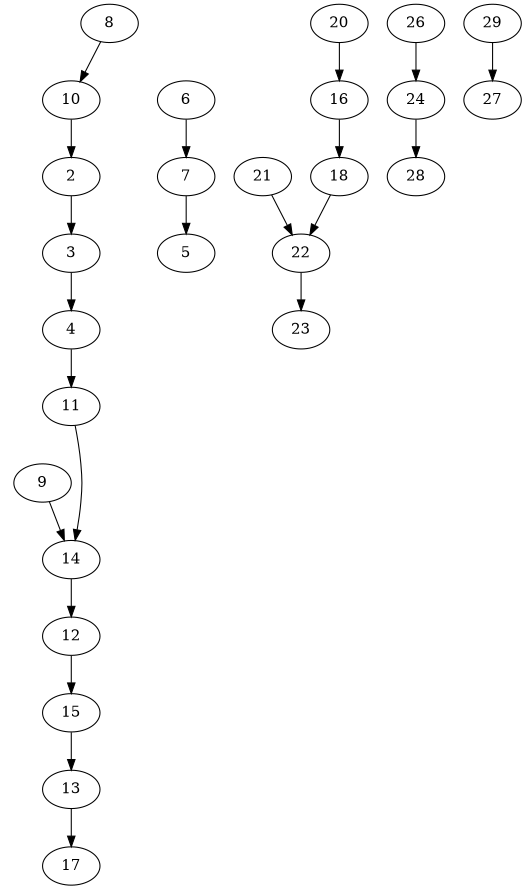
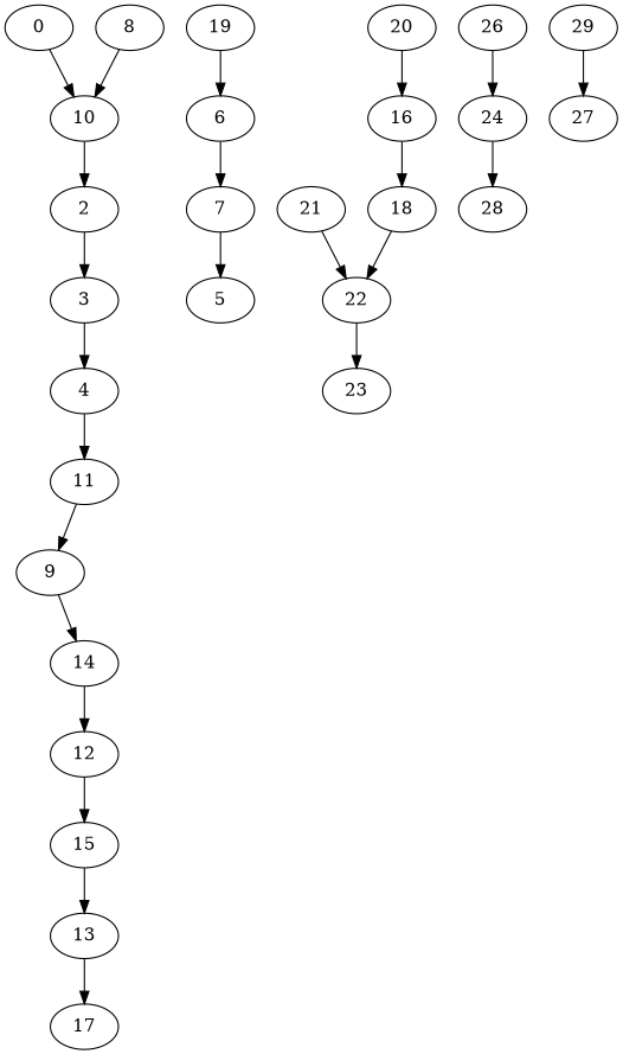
  digraph {
+   0
    10
    2
    3
    4
    11
    6
    7
    5
    9
+   19
    16
    18
    20
    26
    24
    28
    29
    27
    22
    23
    21
    13
    17
    14
    12
    15
    8
+   0 -> 10
    10 -> 2
    2 -> 3
    3 -> 4
    4 -> 11
-   11 -> 14
+   11 -> 9
    6 -> 7
    7 -> 5
    9 -> 14
+   19 -> 6
    16 -> 18
    18 -> 22
    20 -> 16
    26 -> 24
    24 -> 28
    29 -> 27
    22 -> 23
    21 -> 22
    13 -> 17
    14 -> 12
    12 -> 15
    15 -> 13
    8 -> 10
  }
